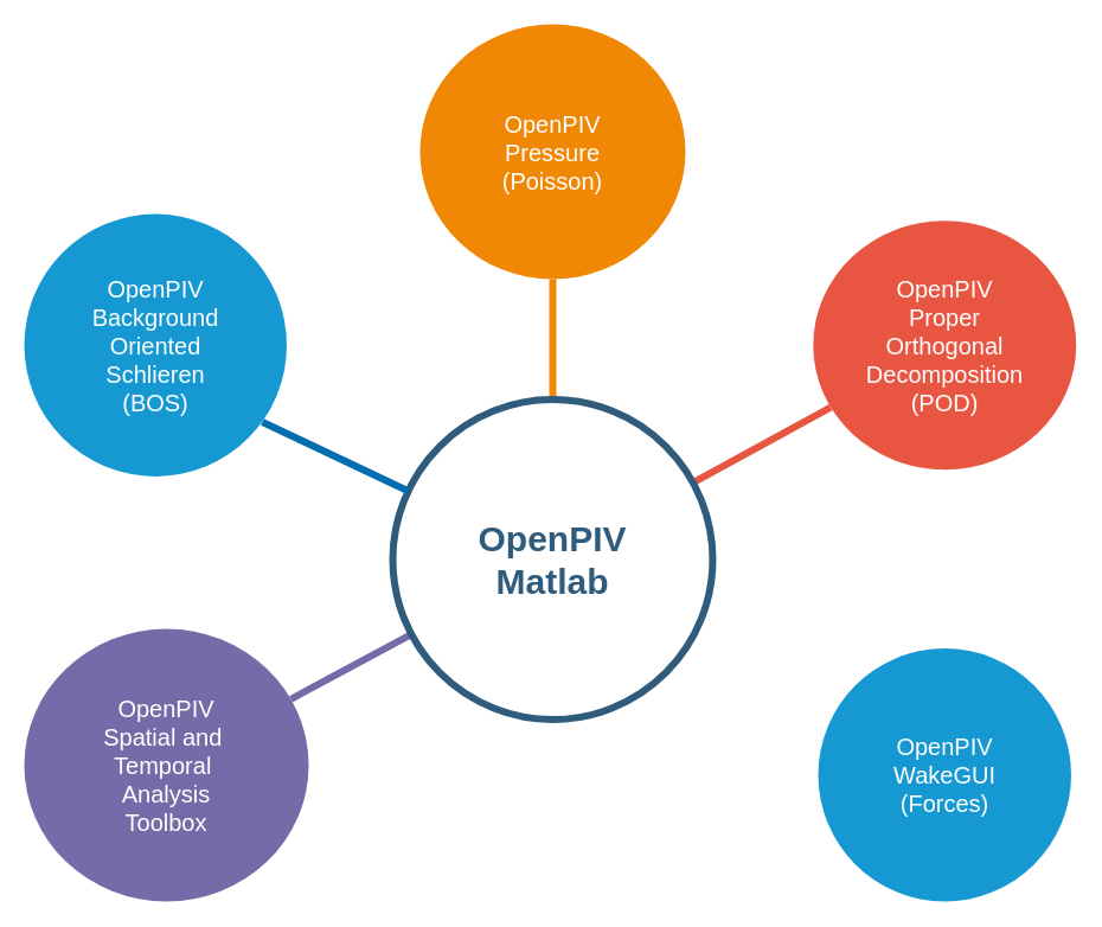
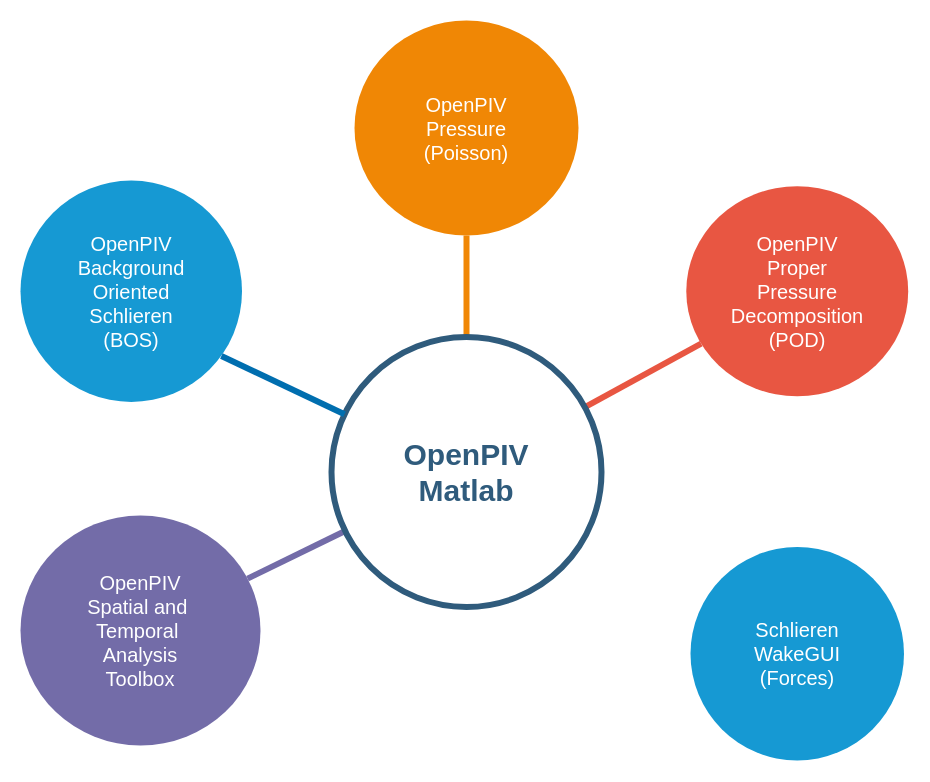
  <mxCell id="0" />
  <mxCell id="1" parent="0" />
  <mxCell id="2" value="OpenPIV&lt;br&gt;Pressure&lt;br&gt;(Poisson)" style="ellipse;whiteSpace=wrap;html=1;shadow=0;fontFamily=Helvetica;fontSize=20;fontColor=#FFFFFF;align=center;strokeWidth=3;fillColor=#F08705;strokeColor=none;gradientColor=none;" parent="1" vertex="1"><mxGeometry x="354" y="20" width="224" height="215" as="geometry" /></mxCell>
- <mxCell id="3" value="OpenPIV&lt;br&gt;Proper&lt;br&gt;Orthogonal&lt;br&gt;Decomposition&lt;br&gt;(POD)" style="ellipse;whiteSpace=wrap;html=1;shadow=0;fontFamily=Helvetica;fontSize=20;fontColor=#FFFFFF;align=center;strokeWidth=3;fillColor=#E85642;strokeColor=none;" parent="1" vertex="1"><mxGeometry x="685.79" y="185.75" width="221.93" height="210" as="geometry" /></mxCell>
- <mxCell id="4" value="OpenPIV&lt;br&gt;WakeGUI&lt;br&gt;(Forces)" style="ellipse;whiteSpace=wrap;html=1;shadow=0;fontFamily=Helvetica;fontSize=20;fontColor=#FFFFFF;align=center;strokeWidth=3;fillColor=#1699D3;strokeColor=none;" parent="1" vertex="1"><mxGeometry x="690" y="546.5" width="213.5" height="213.5" as="geometry" /></mxCell>
+ <mxCell id="3" value="OpenPIV&lt;br&gt;Proper&lt;br&gt;Pressure&lt;br&gt;Decomposition&lt;br&gt;(POD)" style="ellipse;whiteSpace=wrap;html=1;shadow=0;fontFamily=Helvetica;fontSize=20;fontColor=#FFFFFF;align=center;strokeWidth=3;fillColor=#E85642;strokeColor=none;" parent="1" vertex="1"><mxGeometry x="685.79" y="185.75" width="221.93" height="210" as="geometry" /></mxCell>
+ <mxCell id="4" value="Schlieren&lt;br&gt;WakeGUI&lt;br&gt;(Forces)" style="ellipse;whiteSpace=wrap;html=1;shadow=0;fontFamily=Helvetica;fontSize=20;fontColor=#FFFFFF;align=center;strokeWidth=3;fillColor=#1699D3;strokeColor=none;" parent="1" vertex="1"><mxGeometry x="690" y="546.5" width="213.5" height="213.5" as="geometry" /></mxCell>
  <mxCell id="5" style="endArrow=none;strokeWidth=6;strokeColor=#f08705;html=1;" parent="1" source="8" target="2" edge="1"><mxGeometry relative="1" as="geometry" /></mxCell>
  <mxCell id="6" style="endArrow=none;strokeWidth=6;strokeColor=#E85642;html=1;" parent="1" source="8" target="3" edge="1"><mxGeometry relative="1" as="geometry" /></mxCell>
  <mxCell id="7" style="endArrow=none;strokeWidth=6;strokeColor=#736CA8;html=1;" parent="1" source="8" target="9" edge="1"><mxGeometry relative="1" as="geometry" /></mxCell>
  <mxCell id="8" value="OpenPIV&lt;br&gt;Matlab" style="ellipse;whiteSpace=wrap;html=1;shadow=0;fontFamily=Helvetica;fontSize=30;fontColor=#2F5B7C;align=center;strokeColor=#2F5B7C;strokeWidth=6;fillColor=#FFFFFF;fontStyle=1;gradientColor=none;" parent="1" vertex="1"><mxGeometry x="331" y="336.5" width="270" height="270" as="geometry" /></mxCell>
- <mxCell id="9" value="OpenPIV&lt;br&gt;Spatial and&amp;nbsp;&lt;br&gt;Temporal&amp;nbsp;&lt;br&gt;Analysis&lt;br&gt;Toolbox" style="ellipse;whiteSpace=wrap;html=1;shadow=0;fontFamily=Helvetica;fontSize=20;fontColor=#FFFFFF;align=center;strokeWidth=3;fillColor=#736ca8;strokeColor=none;" parent="1" vertex="1"><mxGeometry x="20" y="530" width="240" height="230" as="geometry" /></mxCell>
+ <mxCell id="9" value="OpenPIV&lt;br&gt;Spatial and&amp;nbsp;&lt;br&gt;Temporal&amp;nbsp;&lt;br&gt;Analysis&lt;br&gt;Toolbox" style="ellipse;whiteSpace=wrap;html=1;shadow=0;fontFamily=Helvetica;fontSize=20;fontColor=#FFFFFF;align=center;strokeWidth=3;fillColor=#736ca8;strokeColor=none;" parent="1" vertex="1"><mxGeometry x="20" y="515" width="240" height="230" as="geometry" /></mxCell>
  <mxCell id="10" value="OpenPIV&lt;br&gt;Background&lt;br&gt;Oriented&lt;br&gt;Schlieren&lt;br&gt;(BOS)" style="ellipse;whiteSpace=wrap;html=1;shadow=0;fontFamily=Helvetica;fontSize=20;fontColor=#FFFFFF;align=center;strokeWidth=3;fillColor=#1699D3;strokeColor=none;" parent="1" vertex="1"><mxGeometry x="20" y="180" width="221.5" height="221.5" as="geometry" /></mxCell>
  <mxCell id="11" style="endArrow=none;strokeWidth=6;strokeColor=#006EAF;html=1;fillColor=#1ba1e2;entryX=0.907;entryY=0.792;entryDx=0;entryDy=0;entryPerimeter=0;" edge="1" parent="1" source="8" target="10"><mxGeometry relative="1" as="geometry"><mxPoint x="374.28" y="372.442" as="sourcePoint" /><mxPoint x="-28" y="80" as="targetPoint" /></mxGeometry></mxCell>
